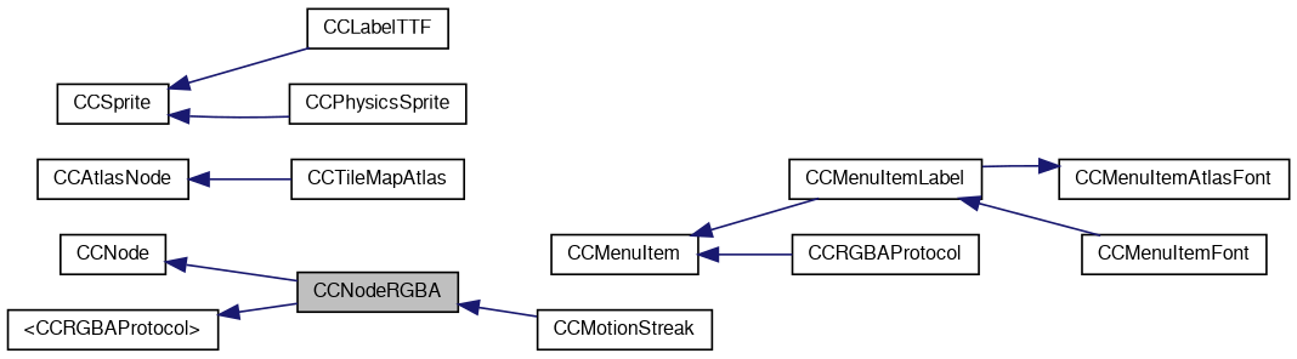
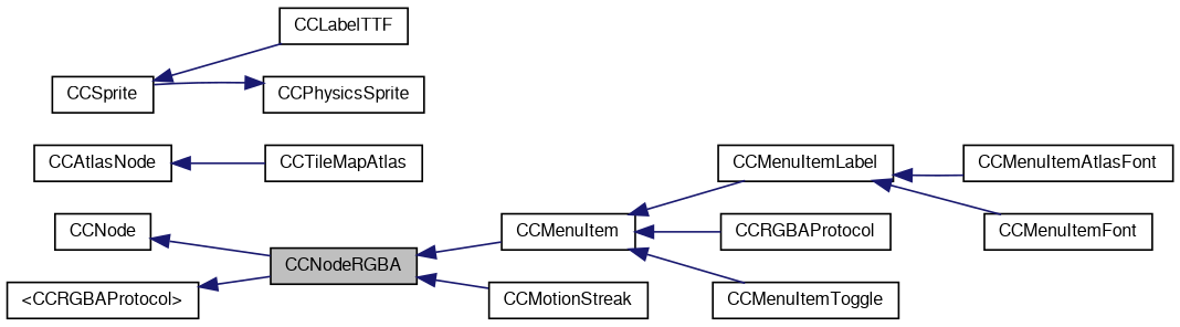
  digraph {
    rankdir=LR
    node [color=black fontname=FreeSans fontsize=10 shape=record]
    edge [color=midnightblue dir=back fontname=FreeSans fontsize=10 labelfontname=FreeSans labelfontsize=10 style=solid]
    n1 [fillcolor=grey75 fontcolor=black height=0.2 label=CCNodeRGBA style=filled width=0.4]
    n2 [height=0.2 label=CCMenuItem width=0.4]
    n3 [height=0.2 label=CCMotionStreak width=0.4]
    n4 [height=0.2 label=CCAtlasNode width=0.4]
    n5 [height=0.2 label=CCTileMapAtlas width=0.4]
    n6 [height=0.2 label=CCMenuItemLabel width=0.4]
    n7 [height=0.2 label=CCRGBAProtocol width=0.4]
+   n8 [height=0.2 label=CCMenuItemToggle width=0.4]
    n9 [height=0.2 label=CCSprite width=0.4]
    n10 [height=0.2 label=CCLabelTTF width=0.4]
    n11 [height=0.2 label=CCPhysicsSprite width=0.4]
    n12 [height=0.2 label=CCNode width=0.4]
    n13 [height=0.2 label="\<CCRGBAProtocol\>" width=0.4]
    n14 [height=0.2 label=CCMenuItemAtlasFont width=0.4]
    n15 [height=0.2 label=CCMenuItemFont width=0.4]
+   n1 -> n2
    n1 -> n3
    n2 -> n6
    n2 -> n7
+   n2 -> n8
    n4 -> n5
-   n14 -> n6
+   n6 -> n14
    n6 -> n15
    n9 -> n10
-   n9 -> n11
+   n11 -> n9
    n12 -> n1
    n13 -> n1
  }
